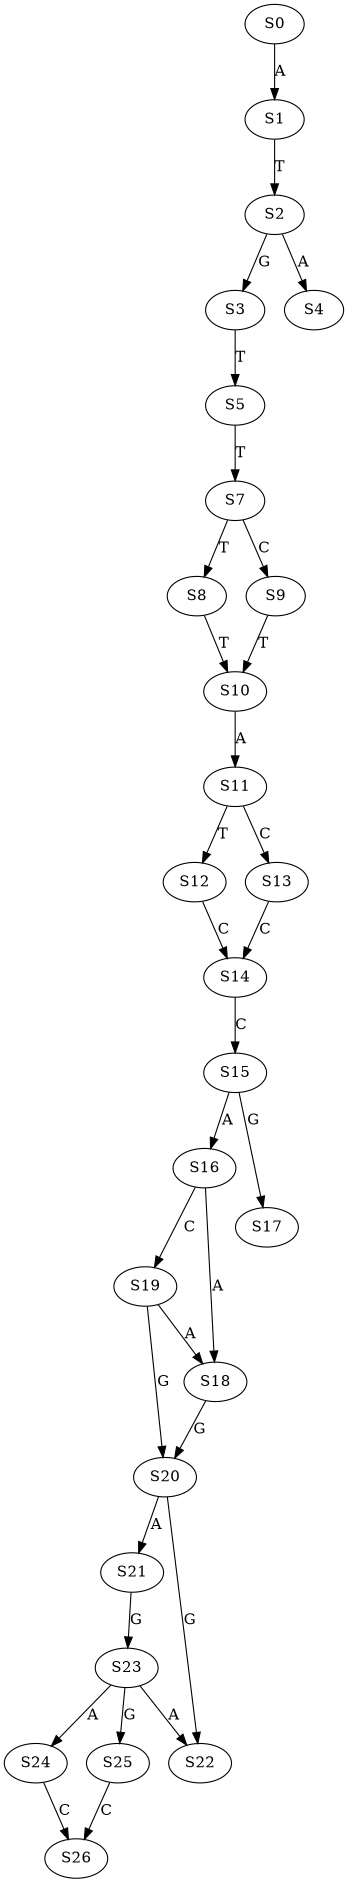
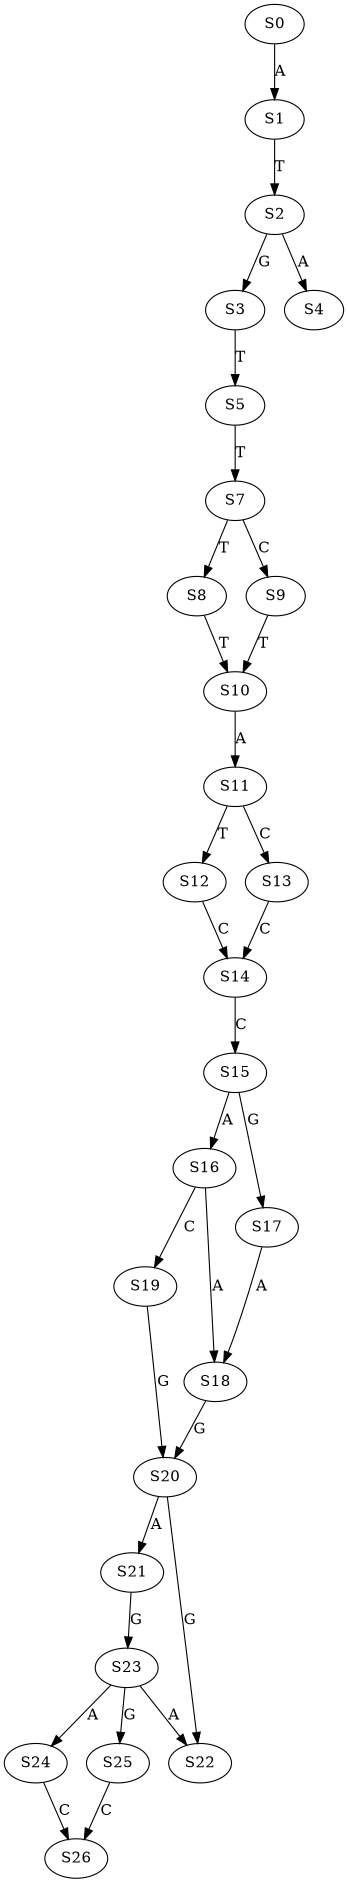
  strict digraph {
    S0
    S1
    S2
    S3
    S4
    S5
    S7
    S8
    S9
    S10
    S11
    S12
    S13
    S14
    S15
    S16
    S17
    S18
    S19
    S20
    S21
    S22
    S23
    S24
    S25
    S26
    S0 -> S1 [label=A]
    S1 -> S2 [label=T]
    S2 -> S3 [label=G]
    S2 -> S4 [label=A]
    S3 -> S5 [label=T]
    S5 -> S7 [label=T]
    S7 -> S8 [label=T]
    S7 -> S9 [label=C]
    S8 -> S10 [label=T]
    S9 -> S10 [label=T]
    S10 -> S11 [label=A]
    S11 -> S12 [label=T]
    S11 -> S13 [label=C]
    S12 -> S14 [label=C]
    S13 -> S14 [label=C]
    S14 -> S15 [label=C]
    S15 -> S16 [label=A]
    S15 -> S17 [label=G]
    S16 -> S18 [label=A]
    S16 -> S19 [label=C]
-   S19 -> S18 [label=A]
+   S17 -> S18 [label=A]
    S18 -> S20 [label=G]
    S19 -> S20 [label=G]
    S20 -> S21 [label=A]
    S20 -> S22 [label=G]
    S21 -> S23 [label=G]
    S23 -> S22 [label=A]
    S23 -> S24 [label=A]
    S23 -> S25 [label=G]
    S24 -> S26 [label=C]
    S25 -> S26 [label=C]
  }
